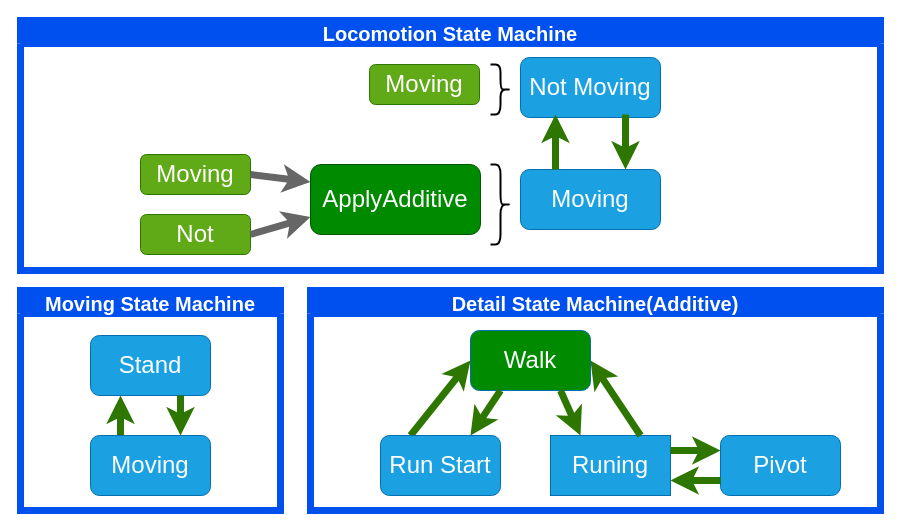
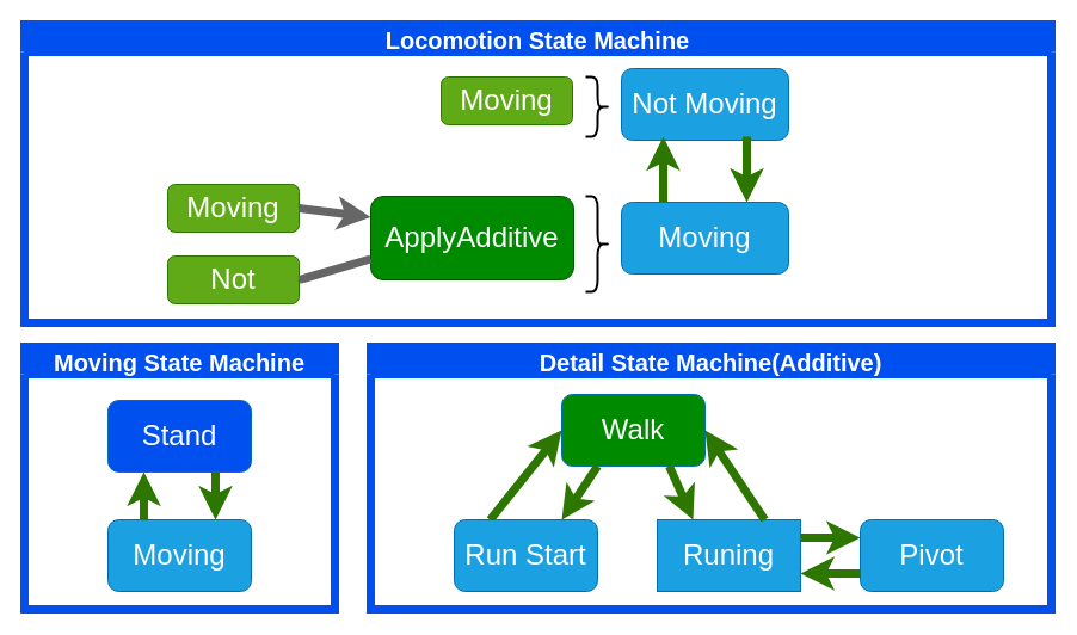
  <mxCell id="0" />
  <mxCell id="1" parent="0" />
  <mxCell id="2" value="Moving State Machine" style="swimlane;fontSize=20;fillColor=#0050ef;fontColor=#ffffff;strokeColor=#0050ef;strokeWidth=7;" parent="1" vertex="1"><mxGeometry x="20" y="290" width="260" height="220" as="geometry" /></mxCell>
- <mxCell id="3" value="Stand" style="rounded=1;whiteSpace=wrap;html=1;fontSize=24;fillColor=#1ba1e2;fontColor=#ffffff;strokeColor=#006EAF;" parent="2" vertex="1"><mxGeometry x="70" y="45" width="120" height="60" as="geometry" /></mxCell>
+ <mxCell id="3" value="Stand" style="rounded=1;whiteSpace=wrap;html=1;fontSize=24;fillColor=#0050ef;fontColor=#ffffff;strokeColor=#006EAF;" parent="2" vertex="1"><mxGeometry x="70" y="45" width="120" height="60" as="geometry" /></mxCell>
  <mxCell id="4" style="edgeStyle=none;html=1;exitX=0.25;exitY=0;exitDx=0;exitDy=0;entryX=0.25;entryY=1;entryDx=0;entryDy=0;fillColor=#60a917;strokeColor=#2D7600;strokeWidth=7;" parent="2" source="5" target="3" edge="1"><mxGeometry relative="1" as="geometry" /></mxCell>
  <mxCell id="5" value="Moving" style="rounded=1;whiteSpace=wrap;html=1;fontSize=24;fillColor=#1ba1e2;fontColor=#ffffff;strokeColor=#006EAF;" parent="2" vertex="1"><mxGeometry x="70" y="145" width="120" height="60" as="geometry" /></mxCell>
  <mxCell id="6" style="edgeStyle=none;html=1;exitX=0.75;exitY=1;exitDx=0;exitDy=0;entryX=0.75;entryY=0;entryDx=0;entryDy=0;fillColor=#60a917;strokeColor=#2D7600;strokeWidth=7;" parent="2" source="3" target="5" edge="1"><mxGeometry relative="1" as="geometry" /></mxCell>
  <mxCell id="7" value="Locomotion State Machine" style="swimlane;fontSize=20;fillColor=#0050ef;fontColor=#ffffff;strokeColor=#0050ef;strokeWidth=7;" parent="1" vertex="1"><mxGeometry x="20" y="20" width="860" height="250" as="geometry" /></mxCell>
  <mxCell id="8" value="Moving" style="rounded=1;whiteSpace=wrap;html=1;fontSize=24;fillColor=#60a917;fontColor=#ffffff;strokeColor=#2D7600;" parent="7" vertex="1"><mxGeometry x="349" y="44" width="110" height="40" as="geometry" /></mxCell>
  <mxCell id="9" value="Moving" style="rounded=1;whiteSpace=wrap;html=1;fontSize=24;fillColor=#60a917;fontColor=#ffffff;strokeColor=#2D7600;" parent="7" vertex="1"><mxGeometry x="120" y="134" width="110" height="40" as="geometry" /></mxCell>
  <mxCell id="10" value="Not" style="rounded=1;whiteSpace=wrap;html=1;fontSize=24;fillColor=#60a917;fontColor=#ffffff;strokeColor=#2D7600;" parent="7" vertex="1"><mxGeometry x="120" y="194" width="110" height="40" as="geometry" /></mxCell>
  <mxCell id="11" value="ApplyAdditive" style="rounded=1;whiteSpace=wrap;html=1;fontSize=24;fillColor=#008a00;fontColor=#ffffff;strokeColor=#005700;" parent="7" vertex="1"><mxGeometry x="290" y="144" width="170" height="70" as="geometry" /></mxCell>
  <mxCell id="12" style="edgeStyle=none;html=1;exitX=1;exitY=0.5;exitDx=0;exitDy=0;fillColor=#f5f5f5;strokeColor=#666666;strokeWidth=7;entryX=0;entryY=0.25;entryDx=0;entryDy=0;" parent="7" source="9" target="11" edge="1"><mxGeometry relative="1" as="geometry"><mxPoint x="220" y="-196" as="sourcePoint" /><mxPoint x="550" y="-196" as="targetPoint" /></mxGeometry></mxCell>
- <mxCell id="13" style="edgeStyle=none;html=1;exitX=1;exitY=0.5;exitDx=0;exitDy=0;fillColor=#f5f5f5;strokeColor=#666666;strokeWidth=7;entryX=0;entryY=0.75;entryDx=0;entryDy=0;" parent="7" source="10" target="11" edge="1"><mxGeometry relative="1" as="geometry"><mxPoint x="240" y="174" as="sourcePoint" /><mxPoint x="300" y="171.5" as="targetPoint" /></mxGeometry></mxCell>
+ <mxCell id="13" style="edgeStyle=none;html=1;exitX=1;exitY=0.5;exitDx=0;exitDy=0;fillColor=#f5f5f5;strokeColor=#666666;strokeWidth=7;entryX=0;entryY=0.75;entryDx=0;entryDy=0;endArrow=none;" parent="7" source="10" target="11" edge="1"><mxGeometry relative="1" as="geometry"><mxPoint x="240" y="174" as="sourcePoint" /><mxPoint x="300" y="171.5" as="targetPoint" /></mxGeometry></mxCell>
  <mxCell id="14" value="Not Moving" style="rounded=1;whiteSpace=wrap;html=1;fontSize=24;fillColor=#1ba1e2;fontColor=#ffffff;strokeColor=#006EAF;" parent="7" vertex="1"><mxGeometry x="500" y="37" width="140" height="60" as="geometry" /></mxCell>
  <mxCell id="15" value="Moving" style="rounded=1;whiteSpace=wrap;html=1;fontSize=24;fillColor=#1ba1e2;fontColor=#ffffff;strokeColor=#006EAF;" parent="7" vertex="1"><mxGeometry x="500" y="149" width="140" height="60" as="geometry" /></mxCell>
  <mxCell id="16" style="edgeStyle=none;html=1;exitX=0.75;exitY=1;exitDx=0;exitDy=0;entryX=0.75;entryY=0;entryDx=0;entryDy=0;fillColor=#60a917;strokeColor=#2D7600;strokeWidth=7;" parent="7" target="15" edge="1"><mxGeometry relative="1" as="geometry"><mxPoint x="605" y="94" as="sourcePoint" /><mxPoint x="110" y="439" as="targetPoint" /></mxGeometry></mxCell>
  <mxCell id="17" style="edgeStyle=none;html=1;exitX=0.25;exitY=0;exitDx=0;exitDy=0;entryX=0.25;entryY=1;entryDx=0;entryDy=0;fillColor=#60a917;strokeColor=#2D7600;strokeWidth=7;" parent="7" source="15" edge="1"><mxGeometry relative="1" as="geometry"><mxPoint x="615" y="114" as="sourcePoint" /><mxPoint x="535" y="94" as="targetPoint" /></mxGeometry></mxCell>
  <mxCell id="18" value="" style="shape=curlyBracket;whiteSpace=wrap;html=1;rounded=1;rotation=-180;strokeWidth=2;gradientColor=#ffffff;" parent="7" vertex="1"><mxGeometry x="470" y="44" width="20" height="50" as="geometry" /></mxCell>
  <mxCell id="19" value="" style="shape=curlyBracket;whiteSpace=wrap;html=1;rounded=1;rotation=-180;strokeWidth=2;gradientColor=#ffffff;" parent="7" vertex="1"><mxGeometry x="470" y="144" width="20" height="80" as="geometry" /></mxCell>
  <mxCell id="20" value="Detail State Machine(Additive)" style="swimlane;fontSize=20;fillColor=#0050ef;fontColor=#ffffff;strokeColor=#0050ef;strokeWidth=7;" parent="1" vertex="1"><mxGeometry x="310" y="290" width="570" height="220" as="geometry" /></mxCell>
  <mxCell id="21" value="Walk" style="rounded=1;whiteSpace=wrap;html=1;fontSize=24;fillColor=#008a00;fontColor=#ffffff;strokeColor=#006EAF;" parent="20" vertex="1"><mxGeometry x="160" y="40" width="120" height="60" as="geometry" /></mxCell>
  <mxCell id="22" style="edgeStyle=none;html=1;exitX=0.25;exitY=0;exitDx=0;exitDy=0;entryX=0;entryY=0.5;entryDx=0;entryDy=0;fillColor=#60a917;strokeColor=#2D7600;strokeWidth=7;" parent="20" source="23" target="21" edge="1"><mxGeometry relative="1" as="geometry" /></mxCell>
  <mxCell id="23" value="Run Start" style="rounded=1;whiteSpace=wrap;html=1;fontSize=24;fillColor=#1ba1e2;fontColor=#ffffff;strokeColor=#006EAF;" parent="20" vertex="1"><mxGeometry x="70" y="145" width="120" height="60" as="geometry" /></mxCell>
  <mxCell id="24" style="edgeStyle=none;html=1;exitX=0.25;exitY=1;exitDx=0;exitDy=0;entryX=0.75;entryY=0;entryDx=0;entryDy=0;fillColor=#60a917;strokeColor=#2D7600;strokeWidth=7;" parent="20" source="21" target="23" edge="1"><mxGeometry relative="1" as="geometry" /></mxCell>
  <mxCell id="25" value="Runing" style="whiteSpace=wrap;html=1;fontSize=24;fillColor=#1ba1e2;fontColor=#ffffff;strokeColor=#006EAF;rounded=0;" parent="20" vertex="1"><mxGeometry x="240" y="145" width="120" height="60" as="geometry" /></mxCell>
  <mxCell id="26" value="Pivot" style="rounded=1;whiteSpace=wrap;html=1;fontSize=24;fillColor=#1ba1e2;fontColor=#ffffff;strokeColor=#006EAF;" parent="20" vertex="1"><mxGeometry x="410" y="145" width="120" height="60" as="geometry" /></mxCell>
  <mxCell id="27" style="edgeStyle=none;html=1;exitX=0.75;exitY=1;exitDx=0;exitDy=0;entryX=0.25;entryY=0;entryDx=0;entryDy=0;fillColor=#60a917;strokeColor=#2D7600;strokeWidth=7;" parent="20" source="21" target="25" edge="1"><mxGeometry relative="1" as="geometry"><mxPoint x="210" y="120" as="sourcePoint" /><mxPoint x="170" y="155" as="targetPoint" /></mxGeometry></mxCell>
  <mxCell id="28" style="edgeStyle=none;html=1;exitX=0.75;exitY=0;exitDx=0;exitDy=0;entryX=1;entryY=0.5;entryDx=0;entryDy=0;fillColor=#60a917;strokeColor=#2D7600;strokeWidth=7;" parent="20" source="25" target="21" edge="1"><mxGeometry relative="1" as="geometry"><mxPoint x="270" y="120" as="sourcePoint" /><mxPoint x="280" y="155" as="targetPoint" /></mxGeometry></mxCell>
  <mxCell id="29" style="edgeStyle=none;html=1;exitX=1;exitY=0.25;exitDx=0;exitDy=0;entryX=0;entryY=0.25;entryDx=0;entryDy=0;fillColor=#60a917;strokeColor=#2D7600;strokeWidth=7;" parent="20" source="25" target="26" edge="1"><mxGeometry relative="1" as="geometry"><mxPoint x="340" y="155" as="sourcePoint" /><mxPoint x="290" y="90" as="targetPoint" /></mxGeometry></mxCell>
  <mxCell id="30" style="edgeStyle=none;html=1;exitX=0;exitY=0.75;exitDx=0;exitDy=0;entryX=1;entryY=0.75;entryDx=0;entryDy=0;fillColor=#60a917;strokeColor=#2D7600;strokeWidth=7;" parent="20" source="26" target="25" edge="1"><mxGeometry relative="1" as="geometry"><mxPoint x="370" y="170" as="sourcePoint" /><mxPoint x="420" y="170" as="targetPoint" /></mxGeometry></mxCell>
